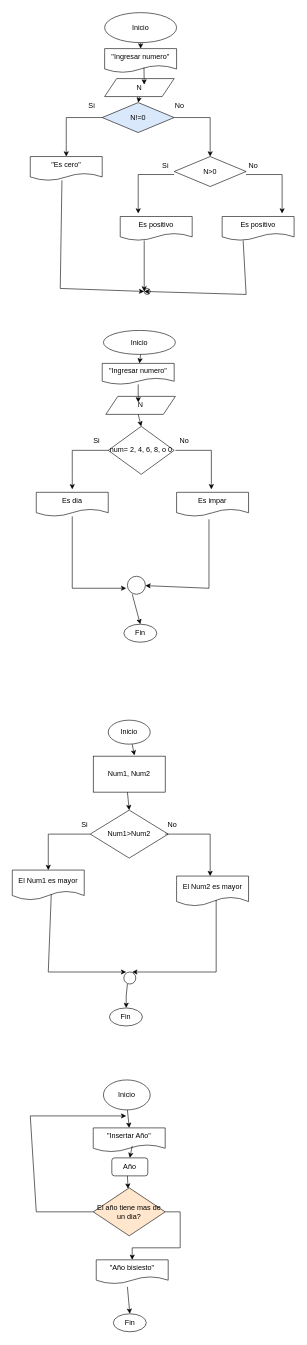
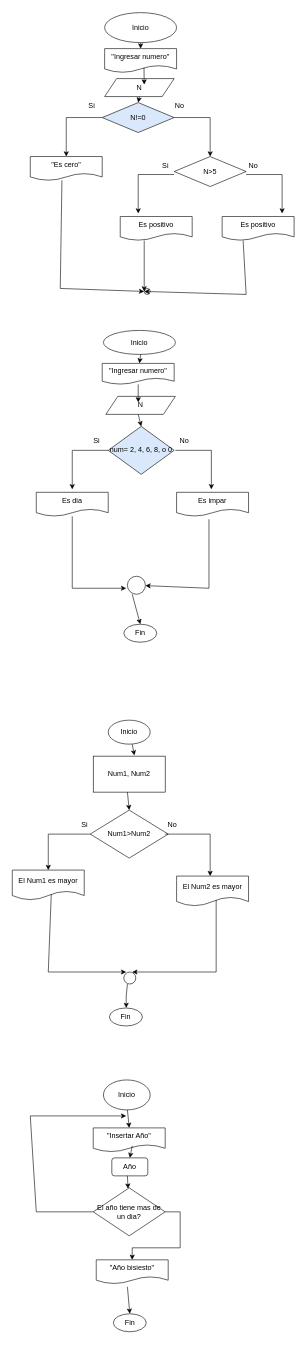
  <mxCell id="0" />
  <mxCell id="1" parent="0" />
  <mxCell id="2" value="Inicio" style="ellipse;whiteSpace=wrap;html=1;" vertex="1" parent="1"><mxGeometry x="174" width="120" height="50" as="geometry" y="20" /></mxCell>
  <mxCell id="3" value="&quot;Ingresar numero&quot;" style="shape=document;whiteSpace=wrap;html=1;boundedLbl=1;" vertex="1" parent="1"><mxGeometry x="174" y="80" width="120" height="40" as="geometry" /></mxCell>
  <mxCell id="4" value="N" style="shape=parallelogram;perimeter=parallelogramPerimeter;whiteSpace=wrap;html=1;fixedSize=1;" vertex="1" parent="1"><mxGeometry x="174" y="130" width="116" height="30" as="geometry" /></mxCell>
  <mxCell id="5" value="N!=0" style="rhombus;whiteSpace=wrap;html=1;fillColor=#dae8fc;" vertex="1" parent="1"><mxGeometry x="170" y="170" width="120" height="50" as="geometry" /></mxCell>
  <mxCell id="6" value="" style="endArrow=classic;html=1;rounded=0;exitX=0;exitY=0.5;exitDx=0;exitDy=0;" edge="1" parent="1" source="5"><mxGeometry width="50" height="50" relative="1" as="geometry"><mxPoint x="210" y="280" as="sourcePoint" /><mxPoint x="110" y="260" as="targetPoint" /><Array as="points"><mxPoint x="110" y="195" /><mxPoint x="110" y="240" /></Array></mxGeometry></mxCell>
  <mxCell id="7" value="" style="endArrow=classic;html=1;rounded=0;exitX=0;exitY=0.5;exitDx=0;exitDy=0;" edge="1" parent="1"><mxGeometry width="50" height="50" relative="1" as="geometry"><mxPoint x="290" y="195" as="sourcePoint" /><mxPoint x="350" y="260" as="targetPoint" /><Array as="points"><mxPoint x="350" y="195" /><mxPoint x="350" y="250" /></Array></mxGeometry></mxCell>
  <mxCell id="8" value="Si&amp;nbsp; &amp;nbsp; &amp;nbsp; &amp;nbsp; &amp;nbsp; &amp;nbsp; &amp;nbsp; &amp;nbsp; &amp;nbsp; &amp;nbsp; &amp;nbsp; &amp;nbsp; &amp;nbsp; &amp;nbsp; &amp;nbsp; &amp;nbsp; &amp;nbsp; &amp;nbsp; &amp;nbsp; &amp;nbsp; No" style="text;html=1;align=center;verticalAlign=middle;whiteSpace=wrap;rounded=0;" vertex="1" parent="1"><mxGeometry x="114" y="160" width="226" height="30" as="geometry" /></mxCell>
  <mxCell id="9" value="&quot;Es cero&quot;" style="shape=document;whiteSpace=wrap;html=1;boundedLbl=1;" vertex="1" parent="1"><mxGeometry x="50" y="260" width="120" height="40" as="geometry" /></mxCell>
  <mxCell id="10" value="Es positivo" style="shape=document;whiteSpace=wrap;html=1;boundedLbl=1;" vertex="1" parent="1"><mxGeometry x="200" y="360" width="120" height="40" as="geometry" /></mxCell>
  <mxCell id="11" value="Es positivo" style="shape=document;whiteSpace=wrap;html=1;boundedLbl=1;" vertex="1" parent="1"><mxGeometry x="370" y="360" width="120" height="40" as="geometry" /></mxCell>
- <mxCell id="12" value="N&amp;gt;0" style="rhombus;whiteSpace=wrap;html=1;" vertex="1" parent="1"><mxGeometry x="290" y="260" width="120" height="50" as="geometry" /></mxCell>
+ <mxCell id="12" value="N&amp;gt;5" style="rhombus;whiteSpace=wrap;html=1;" vertex="1" parent="1"><mxGeometry x="290" y="260" width="120" height="50" as="geometry" /></mxCell>
  <mxCell id="13" value="" style="endArrow=classic;html=1;rounded=0;exitX=0;exitY=0.5;exitDx=0;exitDy=0;" edge="1" parent="1"><mxGeometry width="50" height="50" relative="1" as="geometry"><mxPoint x="290" y="290" as="sourcePoint" /><mxPoint x="230" y="355" as="targetPoint" /><Array as="points"><mxPoint x="230" y="290" /><mxPoint x="230" y="335" /></Array></mxGeometry></mxCell>
  <mxCell id="14" value="" style="endArrow=classic;html=1;rounded=0;exitX=0;exitY=0.5;exitDx=0;exitDy=0;" edge="1" parent="1"><mxGeometry width="50" height="50" relative="1" as="geometry"><mxPoint x="410" y="290" as="sourcePoint" /><mxPoint x="470" y="355" as="targetPoint" /><Array as="points"><mxPoint x="470" y="290" /><mxPoint x="470" y="345" /></Array></mxGeometry></mxCell>
  <mxCell id="15" value="Si&amp;nbsp; &amp;nbsp; &amp;nbsp; &amp;nbsp; &amp;nbsp; &amp;nbsp; &amp;nbsp; &amp;nbsp; &amp;nbsp; &amp;nbsp; &amp;nbsp; &amp;nbsp; &amp;nbsp; &amp;nbsp; &amp;nbsp; &amp;nbsp; &amp;nbsp; &amp;nbsp; &amp;nbsp; &amp;nbsp; No" style="text;html=1;align=center;verticalAlign=middle;whiteSpace=wrap;rounded=0;" vertex="1" parent="1"><mxGeometry x="237" y="260" width="226" height="30" as="geometry" /></mxCell>
  <mxCell id="16" value="" style="ellipse;whiteSpace=wrap;html=1;aspect=fixed;labelBackgroundColor=#000000;labelBorderColor=default;fontColor=default;textShadow=1;" vertex="1" parent="1"><mxGeometry x="240" y="480" width="10" height="10" as="geometry" /></mxCell>
  <mxCell id="17" value="" style="endArrow=classic;html=1;rounded=0;entryX=0;entryY=0.5;entryDx=0;entryDy=0;exitX=0.44;exitY=0.99;exitDx=0;exitDy=0;exitPerimeter=0;" edge="1" parent="1" source="9" target="16"><mxGeometry width="50" height="50" relative="1" as="geometry"><mxPoint x="110" y="300" as="sourcePoint" /><mxPoint x="160" y="250" as="targetPoint" /><Array as="points"><mxPoint x="100" y="480" /></Array></mxGeometry></mxCell>
  <mxCell id="18" value="" style="endArrow=classic;html=1;rounded=0;entryX=0;entryY=0.5;entryDx=0;entryDy=0;" edge="1" parent="1" target="16"><mxGeometry width="50" height="50" relative="1" as="geometry"><mxPoint x="240" y="400" as="sourcePoint" /><mxPoint x="290" y="350" as="targetPoint" /></mxGeometry></mxCell>
  <mxCell id="19" value="" style="endArrow=classic;html=1;rounded=0;entryX=0;entryY=0.5;entryDx=0;entryDy=0;" edge="1" parent="1" target="16"><mxGeometry width="50" height="50" relative="1" as="geometry"><mxPoint x="405" y="400" as="sourcePoint" /><mxPoint x="455" y="350" as="targetPoint" /><Array as="points"><mxPoint x="410" y="490" /></Array></mxGeometry></mxCell>
  <mxCell id="20" value="Inicio" style="ellipse;whiteSpace=wrap;html=1;" vertex="1" parent="1"><mxGeometry x="172" y="550" width="120" height="40" as="geometry" /></mxCell>
  <mxCell id="21" value="&quot;Ingresar numero&quot;" style="shape=document;whiteSpace=wrap;html=1;boundedLbl=1;" vertex="1" parent="1"><mxGeometry x="170" y="605" width="120" height="35" as="geometry" /></mxCell>
  <mxCell id="22" value="N" style="shape=parallelogram;perimeter=parallelogramPerimeter;whiteSpace=wrap;html=1;fixedSize=1;" vertex="1" parent="1"><mxGeometry x="176" y="660" width="116" height="30" as="geometry" /></mxCell>
- <mxCell id="23" value="num= 2, 4, 6, 8, o 0" style="rhombus;whiteSpace=wrap;html=1;" vertex="1" parent="1"><mxGeometry x="180" y="710" width="110" height="80" as="geometry" /></mxCell>
+ <mxCell id="23" value="num= 2, 4, 6, 8, o 0" style="rhombus;whiteSpace=wrap;html=1;fillColor=#dae8fc;" vertex="1" parent="1"><mxGeometry x="180" y="710" width="110" height="80" as="geometry" /></mxCell>
  <mxCell id="24" value="" style="endArrow=classic;html=1;rounded=0;exitX=0;exitY=0.5;exitDx=0;exitDy=0;" edge="1" parent="1"><mxGeometry width="50" height="50" relative="1" as="geometry"><mxPoint x="180" y="750" as="sourcePoint" /><mxPoint x="120" y="815" as="targetPoint" /><Array as="points"><mxPoint x="120" y="750" /><mxPoint x="120" y="795" /></Array></mxGeometry></mxCell>
  <mxCell id="25" value="" style="endArrow=classic;html=1;rounded=0;exitX=0;exitY=0.5;exitDx=0;exitDy=0;" edge="1" parent="1"><mxGeometry width="50" height="50" relative="1" as="geometry"><mxPoint x="292" y="750" as="sourcePoint" /><mxPoint x="352" y="815" as="targetPoint" /><Array as="points"><mxPoint x="352" y="750" /><mxPoint x="352" y="805" /></Array></mxGeometry></mxCell>
  <mxCell id="26" value="Si&amp;nbsp; &amp;nbsp; &amp;nbsp; &amp;nbsp; &amp;nbsp; &amp;nbsp; &amp;nbsp; &amp;nbsp; &amp;nbsp; &amp;nbsp; &amp;nbsp; &amp;nbsp; &amp;nbsp; &amp;nbsp; &amp;nbsp; &amp;nbsp; &amp;nbsp; &amp;nbsp; &amp;nbsp; &amp;nbsp; No" style="text;html=1;align=center;verticalAlign=middle;whiteSpace=wrap;rounded=0;" vertex="1" parent="1"><mxGeometry x="122" y="720" width="226" height="30" as="geometry" /></mxCell>
  <mxCell id="27" value="Es dia" style="shape=document;whiteSpace=wrap;html=1;boundedLbl=1;" vertex="1" parent="1"><mxGeometry x="60" y="820" width="120" height="40" as="geometry" /></mxCell>
  <mxCell id="28" value="Es impar" style="shape=document;whiteSpace=wrap;html=1;boundedLbl=1;" vertex="1" parent="1"><mxGeometry x="294" y="820" width="120" height="40" as="geometry" /></mxCell>
  <mxCell id="29" value="Fin" style="ellipse;whiteSpace=wrap;html=1;" vertex="1" parent="1"><mxGeometry x="206" y="1040" width="55" height="30" as="geometry" /></mxCell>
  <mxCell id="30" value="" style="endArrow=classic;html=1;rounded=0;" edge="1" parent="1"><mxGeometry width="50" height="50" relative="1" as="geometry"><mxPoint x="120" y="860" as="sourcePoint" /><mxPoint x="210" y="980" as="targetPoint" /><Array as="points"><mxPoint x="120" y="980" /></Array></mxGeometry></mxCell>
  <mxCell id="31" value="" style="endArrow=classic;html=1;rounded=0;" edge="1" parent="1" target="32"><mxGeometry width="50" height="50" relative="1" as="geometry"><mxPoint x="348" y="865" as="sourcePoint" /><mxPoint x="240" y="980" as="targetPoint" /><Array as="points"><mxPoint x="348" y="980" /></Array></mxGeometry></mxCell>
  <mxCell id="32" value="" style="ellipse;whiteSpace=wrap;html=1;aspect=fixed;" vertex="1" parent="1"><mxGeometry x="212" y="960" width="30" height="30" as="geometry" /></mxCell>
  <mxCell id="33" value="" style="endArrow=classic;html=1;rounded=0;entryX=0.5;entryY=0;entryDx=0;entryDy=0;" edge="1" parent="1" target="29"><mxGeometry width="50" height="50" relative="1" as="geometry"><mxPoint x="220" y="990" as="sourcePoint" /><mxPoint x="270" y="940" as="targetPoint" /></mxGeometry></mxCell>
  <mxCell id="34" value="" style="endArrow=classic;html=1;rounded=0;" edge="1" parent="1" target="21"><mxGeometry width="50" height="50" relative="1" as="geometry"><mxPoint x="234" y="590" as="sourcePoint" /><mxPoint x="284" y="540" as="targetPoint" /></mxGeometry></mxCell>
  <mxCell id="35" value="" style="endArrow=classic;html=1;rounded=0;entryX=0.466;entryY=0.333;entryDx=0;entryDy=0;entryPerimeter=0;" edge="1" parent="1" target="22"><mxGeometry width="50" height="50" relative="1" as="geometry"><mxPoint x="230" y="640" as="sourcePoint" /><mxPoint x="280" y="590" as="targetPoint" /></mxGeometry></mxCell>
  <mxCell id="36" value="" style="endArrow=classic;html=1;rounded=0;entryX=0.5;entryY=0;entryDx=0;entryDy=0;" edge="1" parent="1" target="23"><mxGeometry width="50" height="50" relative="1" as="geometry"><mxPoint x="230" y="690" as="sourcePoint" /><mxPoint x="280" y="640" as="targetPoint" /></mxGeometry></mxCell>
  <mxCell id="37" value="Inicio" style="ellipse;whiteSpace=wrap;html=1;" vertex="1" parent="1"><mxGeometry x="180" y="1200" width="70" height="40" as="geometry" /></mxCell>
  <mxCell id="38" value="Num1, Num2" style="rounded=0;whiteSpace=wrap;html=1;" vertex="1" parent="1"><mxGeometry x="155" y="1260" width="120" height="60" as="geometry" /></mxCell>
  <mxCell id="39" value="" style="endArrow=classic;html=1;rounded=0;entryX=0.572;entryY=-0.02;entryDx=0;entryDy=0;entryPerimeter=0;" edge="1" parent="1" target="38"><mxGeometry width="50" height="50" relative="1" as="geometry"><mxPoint x="220" y="1240" as="sourcePoint" /><mxPoint x="270" y="1190" as="targetPoint" /></mxGeometry></mxCell>
  <mxCell id="40" value="Num1&amp;gt;Num2" style="rhombus;whiteSpace=wrap;html=1;" vertex="1" parent="1"><mxGeometry x="150" y="1350" width="130" height="80" as="geometry" /></mxCell>
  <mxCell id="41" value="" style="endArrow=classic;html=1;rounded=0;entryX=0.5;entryY=0;entryDx=0;entryDy=0;" edge="1" parent="1" target="40"><mxGeometry width="50" height="50" relative="1" as="geometry"><mxPoint x="212" y="1320" as="sourcePoint" /><mxPoint x="262" y="1270" as="targetPoint" /></mxGeometry></mxCell>
  <mxCell id="42" value="" style="endArrow=classic;html=1;rounded=0;exitX=0.5;exitY=1;exitDx=0;exitDy=0;" edge="1" parent="1" source="4"><mxGeometry width="50" height="50" relative="1" as="geometry"><mxPoint x="250" y="230" as="sourcePoint" /><mxPoint x="230" y="170" as="targetPoint" /></mxGeometry></mxCell>
  <mxCell id="43" value="" style="endArrow=classic;html=1;rounded=0;exitX=0.5;exitY=1;exitDx=0;exitDy=0;" edge="1" parent="1" source="2" target="3"><mxGeometry width="50" height="50" relative="1" as="geometry"><mxPoint x="250" y="230" as="sourcePoint" /><mxPoint x="300" y="180" as="targetPoint" /></mxGeometry></mxCell>
  <mxCell id="44" value="" style="endArrow=classic;html=1;rounded=0;exitX=0.547;exitY=0.79;exitDx=0;exitDy=0;exitPerimeter=0;entryX=0.569;entryY=0.333;entryDx=0;entryDy=0;entryPerimeter=0;" edge="1" parent="1" source="3" target="4"><mxGeometry width="50" height="50" relative="1" as="geometry"><mxPoint x="250" y="230" as="sourcePoint" /><mxPoint x="300" y="180" as="targetPoint" /></mxGeometry></mxCell>
  <mxCell id="45" value="" style="endArrow=classic;html=1;rounded=0;" edge="1" parent="1"><mxGeometry width="50" height="50" relative="1" as="geometry"><mxPoint x="275" y="1390" as="sourcePoint" /><mxPoint x="350" y="1460" as="targetPoint" /><Array as="points"><mxPoint x="350" y="1390" /></Array></mxGeometry></mxCell>
  <mxCell id="46" value="" style="endArrow=classic;html=1;rounded=0;" edge="1" parent="1"><mxGeometry width="50" height="50" relative="1" as="geometry"><mxPoint x="150" y="1390" as="sourcePoint" /><mxPoint x="80" y="1450" as="targetPoint" /><Array as="points"><mxPoint x="80" y="1390" /></Array></mxGeometry></mxCell>
  <mxCell id="47" value="Si&amp;nbsp; &amp;nbsp; &amp;nbsp; &amp;nbsp; &amp;nbsp; &amp;nbsp; &amp;nbsp; &amp;nbsp; &amp;nbsp; &amp;nbsp; &amp;nbsp; &amp;nbsp; &amp;nbsp; &amp;nbsp; &amp;nbsp; &amp;nbsp; &amp;nbsp; &amp;nbsp; &amp;nbsp; &amp;nbsp; No" style="text;html=1;align=center;verticalAlign=middle;whiteSpace=wrap;rounded=0;" vertex="1" parent="1"><mxGeometry x="102" y="1360" width="226" height="30" as="geometry" /></mxCell>
  <mxCell id="48" value="El Num1 es mayor" style="shape=document;whiteSpace=wrap;html=1;boundedLbl=1;" vertex="1" parent="1"><mxGeometry x="20" y="1450" width="120" height="50" as="geometry" /></mxCell>
  <mxCell id="49" value="El Num2 es mayor" style="shape=document;whiteSpace=wrap;html=1;boundedLbl=1;" vertex="1" parent="1"><mxGeometry x="294" y="1460" width="120" height="50" as="geometry" /></mxCell>
  <mxCell id="50" value="" style="endArrow=classic;html=1;rounded=0;" edge="1" parent="1"><mxGeometry width="50" height="50" relative="1" as="geometry"><mxPoint x="85" y="1490" as="sourcePoint" /><mxPoint x="210" y="1620" as="targetPoint" /><Array as="points"><mxPoint x="80" y="1620" /></Array></mxGeometry></mxCell>
  <mxCell id="51" value="" style="endArrow=classic;html=1;rounded=0;" edge="1" parent="1"><mxGeometry width="50" height="50" relative="1" as="geometry"><mxPoint x="360" y="1500" as="sourcePoint" /><mxPoint x="220" y="1620" as="targetPoint" /><Array as="points"><mxPoint x="360" y="1620" /></Array></mxGeometry></mxCell>
  <mxCell id="52" value="" style="endArrow=classic;html=1;rounded=0;" edge="1" parent="1"><mxGeometry width="50" height="50" relative="1" as="geometry"><mxPoint x="212" y="1640" as="sourcePoint" /><mxPoint x="210" y="1680" as="targetPoint" /><Array as="points"><mxPoint x="210" y="1660" /></Array></mxGeometry></mxCell>
  <mxCell id="53" value="" style="ellipse;whiteSpace=wrap;html=1;aspect=fixed;" vertex="1" parent="1"><mxGeometry x="206" y="1620" width="20" height="20" as="geometry" /></mxCell>
  <mxCell id="54" value="Fin" style="ellipse;whiteSpace=wrap;html=1;" vertex="1" parent="1"><mxGeometry x="182" y="1680" width="55" height="30" as="geometry" /></mxCell>
  <mxCell id="55" value="Inicio" style="ellipse;whiteSpace=wrap;html=1;" vertex="1" parent="1"><mxGeometry x="172" y="1800" width="78" height="50" as="geometry" /></mxCell>
  <mxCell id="56" value="&quot;Insertar Año&quot;" style="shape=document;whiteSpace=wrap;html=1;boundedLbl=1;" vertex="1" parent="1"><mxGeometry x="155" y="1880" width="120" height="40" as="geometry" /></mxCell>
- <mxCell id="57" value="El año tiene mas de un dia?" style="rhombus;whiteSpace=wrap;html=1;fillColor=#ffe6cc;" vertex="1" parent="1"><mxGeometry x="155" y="1980" width="120" height="80" as="geometry" /></mxCell>
+ <mxCell id="57" value="El año tiene mas de un dia?" style="rhombus;whiteSpace=wrap;html=1;" vertex="1" parent="1"><mxGeometry x="155" y="1980" width="120" height="80" as="geometry" /></mxCell>
  <mxCell id="58" value="Año" style="rounded=1;whiteSpace=wrap;html=1;" vertex="1" parent="1"><mxGeometry x="186" y="1930" width="60" height="30" as="geometry" /></mxCell>
  <mxCell id="59" value="" style="endArrow=classic;html=1;rounded=0;entryX=0.5;entryY=0;entryDx=0;entryDy=0;" edge="1" parent="1" target="56"><mxGeometry width="50" height="50" relative="1" as="geometry"><mxPoint x="212" y="1850" as="sourcePoint" /><mxPoint x="262" y="1800" as="targetPoint" /></mxGeometry></mxCell>
  <mxCell id="60" value="" style="endArrow=classic;html=1;rounded=0;entryX=0.5;entryY=0;entryDx=0;entryDy=0;" edge="1" parent="1" target="58"><mxGeometry width="50" height="50" relative="1" as="geometry"><mxPoint x="220" y="1910" as="sourcePoint" /><mxPoint x="270" y="1860" as="targetPoint" /></mxGeometry></mxCell>
  <mxCell id="61" value="" style="endArrow=classic;html=1;rounded=0;" edge="1" parent="1" target="57"><mxGeometry width="50" height="50" relative="1" as="geometry"><mxPoint x="212" y="1960" as="sourcePoint" /><mxPoint x="262" y="1910" as="targetPoint" /></mxGeometry></mxCell>
  <mxCell id="62" value="" style="endArrow=classic;html=1;rounded=0;" edge="1" parent="1"><mxGeometry width="50" height="50" relative="1" as="geometry"><mxPoint x="155" y="2020" as="sourcePoint" /><mxPoint x="210" y="1860" as="targetPoint" /><Array as="points"><mxPoint x="60" y="2020" /><mxPoint x="50" y="1860" /></Array></mxGeometry></mxCell>
  <mxCell id="63" value="" style="endArrow=classic;html=1;rounded=0;" edge="1" parent="1"><mxGeometry width="50" height="50" relative="1" as="geometry"><mxPoint x="275" y="2020" as="sourcePoint" /><mxPoint x="220" y="2100" as="targetPoint" /><Array as="points"><mxPoint x="300" y="2020" /><mxPoint x="300" y="2080" /><mxPoint x="220" y="2080" /></Array></mxGeometry></mxCell>
  <mxCell id="64" value="&quot;Año bisiesto&quot;" style="shape=document;whiteSpace=wrap;html=1;boundedLbl=1;" vertex="1" parent="1"><mxGeometry x="160" y="2100" width="120" height="40" as="geometry" /></mxCell>
  <mxCell id="65" value="Fin" style="ellipse;whiteSpace=wrap;html=1;" vertex="1" parent="1"><mxGeometry x="188.5" y="2190" width="55" height="30" as="geometry" /></mxCell>
  <mxCell id="66" value="" style="endArrow=classic;html=1;rounded=0;entryX=0.5;entryY=0;entryDx=0;entryDy=0;" edge="1" parent="1" target="65"><mxGeometry width="50" height="50" relative="1" as="geometry"><mxPoint x="212" y="2145" as="sourcePoint" /><mxPoint x="262" y="2095" as="targetPoint" /></mxGeometry></mxCell>
